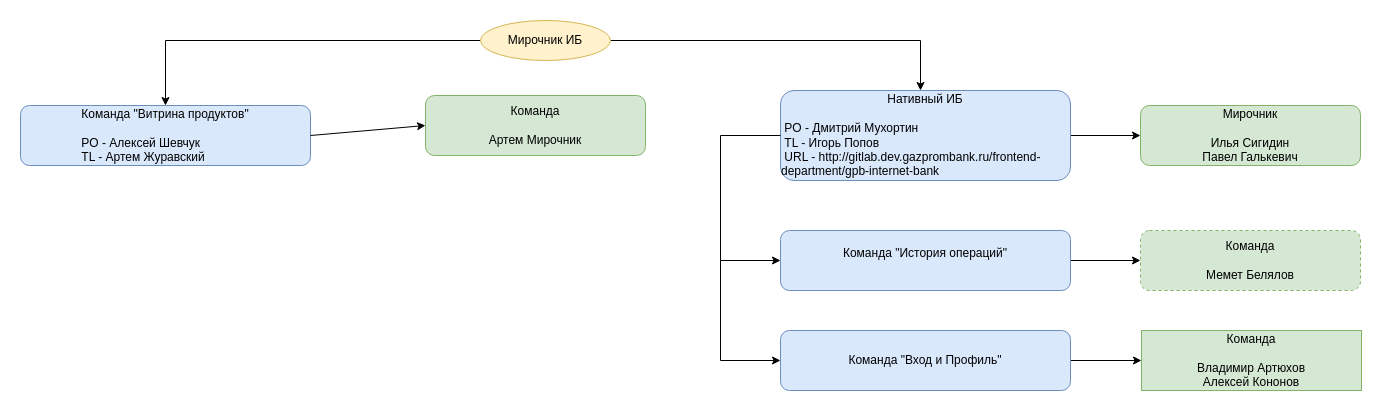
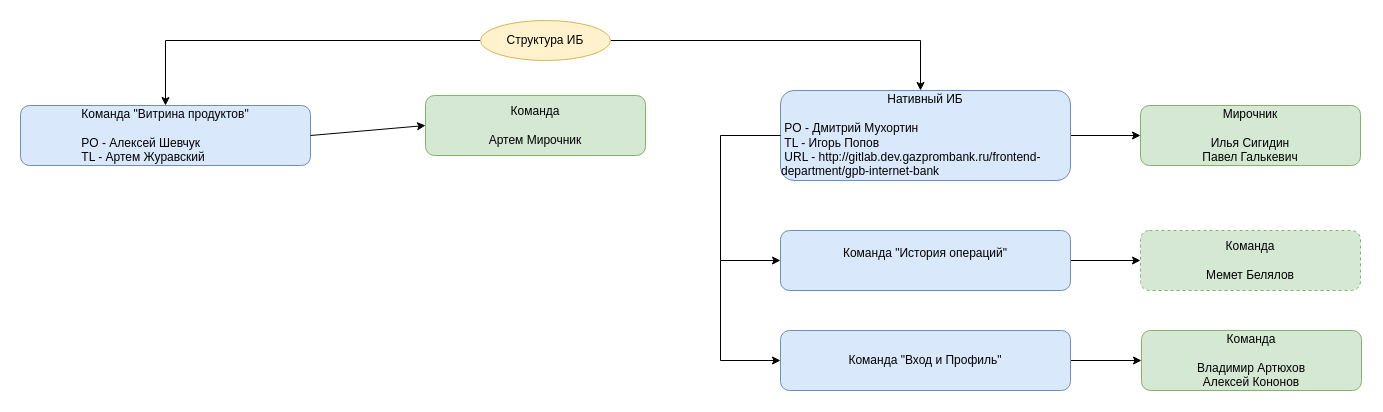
  <mxCell id="0" />
  <mxCell id="1" parent="0" />
  <mxCell id="2" value="" style="edgeStyle=orthogonalEdgeStyle;rounded=0;orthogonalLoop=1;jettySize=auto;html=1;" edge="1" parent="1" source="3" target="5"><mxGeometry relative="1" as="geometry" /></mxCell>
  <mxCell id="3" value="&lt;div style=&quot;&quot;&gt;&lt;span style=&quot;background-color: initial;&quot;&gt;Нативный ИБ&lt;/span&gt;&lt;/div&gt;&lt;div style=&quot;text-align: left;&quot;&gt;&lt;span style=&quot;background-color: initial;&quot;&gt;&lt;br&gt;&lt;/span&gt;&lt;/div&gt;&lt;div style=&quot;text-align: left;&quot;&gt;&lt;span style=&quot;background-color: initial;&quot;&gt;&amp;nbsp;PO - Дмитрий Мухортин&lt;/span&gt;&lt;/div&gt;&lt;div style=&quot;text-align: left;&quot;&gt;&lt;span style=&quot;background-color: initial;&quot;&gt;&amp;nbsp;TL - Игорь Попов&lt;/span&gt;&lt;/div&gt;&lt;div style=&quot;text-align: left;&quot;&gt;&amp;nbsp;URL -&amp;nbsp;http://gitlab.dev.gazprombank.ru/frontend-&amp;nbsp; department/gpb-internet-bank&lt;/div&gt;" style="rounded=1;whiteSpace=wrap;html=1;fillColor=#dae8fc;strokeColor=#6c8ebf;" vertex="1" parent="1"><mxGeometry x="780" y="90" width="290" height="90" as="geometry" /></mxCell>
  <mxCell id="4" value="" style="endArrow=classic;html=1;rounded=0;exitX=1;exitY=0.5;exitDx=0;exitDy=0;" edge="1" parent="1" source="18"><mxGeometry width="50" height="50" relative="1" as="geometry"><mxPoint x="770" y="40" as="sourcePoint" /><mxPoint x="920" y="90" as="targetPoint" /><Array as="points"><mxPoint x="920" y="40" /></Array></mxGeometry></mxCell>
  <mxCell id="5" value="Мирочник&lt;br&gt;&lt;br&gt;Илья Сигидин&lt;br&gt;Павел Галькевич" style="rounded=1;whiteSpace=wrap;html=1;fillColor=#d5e8d4;strokeColor=#82b366;" vertex="1" parent="1"><mxGeometry x="1140" y="105" width="220" height="60" as="geometry" /></mxCell>
  <mxCell id="6" value="" style="edgeStyle=orthogonalEdgeStyle;rounded=0;orthogonalLoop=1;jettySize=auto;html=1;" edge="1" parent="1" source="7" target="8"><mxGeometry relative="1" as="geometry" /></mxCell>
  <mxCell id="7" value="Команда &quot;История операций&quot;&lt;br&gt;&lt;br&gt;" style="rounded=1;whiteSpace=wrap;html=1;fillColor=#dae8fc;strokeColor=#6c8ebf;" vertex="1" parent="1"><mxGeometry x="780" y="230" width="290" height="60" as="geometry" /></mxCell>
  <mxCell id="8" value="Команда&lt;br&gt;&lt;br&gt;Мемет Белялов" style="rounded=1;whiteSpace=wrap;html=1;fillColor=#d5e8d4;strokeColor=#82b366;dashed=1;" vertex="1" parent="1"><mxGeometry x="1140" y="230" width="220" height="60" as="geometry" /></mxCell>
  <mxCell id="9" value="" style="endArrow=classic;html=1;rounded=0;exitX=0;exitY=0.5;exitDx=0;exitDy=0;entryX=0;entryY=0.5;entryDx=0;entryDy=0;" edge="1" parent="1" source="3" target="7"><mxGeometry width="50" height="50" relative="1" as="geometry"><mxPoint x="1010" y="270" as="sourcePoint" /><mxPoint x="1060" y="220" as="targetPoint" /><Array as="points"><mxPoint x="720" y="135" /><mxPoint x="720" y="260" /></Array></mxGeometry></mxCell>
  <mxCell id="10" value="" style="edgeStyle=orthogonalEdgeStyle;rounded=0;orthogonalLoop=1;jettySize=auto;html=1;" edge="1" parent="1" source="11" target="12"><mxGeometry relative="1" as="geometry" /></mxCell>
  <mxCell id="11" value="Команда &quot;Вход и Профиль&quot;&lt;br&gt;" style="rounded=1;whiteSpace=wrap;html=1;fillColor=#dae8fc;strokeColor=#6c8ebf;" vertex="1" parent="1"><mxGeometry x="780" y="330" width="290" height="60" as="geometry" /></mxCell>
- <mxCell id="12" value="Команда&lt;br&gt;&lt;br&gt;Владимир Артюхов&lt;br&gt;Алексей Кононов" style="whiteSpace=wrap;html=1;fillColor=#d5e8d4;strokeColor=#82b366;rounded=0;" vertex="1" parent="1"><mxGeometry x="1141" y="330" width="220" height="60" as="geometry" /></mxCell>
+ <mxCell id="12" value="Команда&lt;br&gt;&lt;br&gt;Владимир Артюхов&lt;br&gt;Алексей Кононов" style="rounded=1;whiteSpace=wrap;html=1;fillColor=#d5e8d4;strokeColor=#82b366;" vertex="1" parent="1"><mxGeometry x="1141" y="330" width="220" height="60" as="geometry" /></mxCell>
  <mxCell id="13" value="" style="endArrow=classic;html=1;rounded=0;entryX=0;entryY=0.5;entryDx=0;entryDy=0;" edge="1" parent="1" target="11"><mxGeometry width="50" height="50" relative="1" as="geometry"><mxPoint x="720" y="260" as="sourcePoint" /><mxPoint x="990" y="240" as="targetPoint" /><Array as="points"><mxPoint x="720" y="360" /></Array></mxGeometry></mxCell>
  <mxCell id="14" value="Команда &quot;Витрина продуктов&quot;&lt;br&gt;&lt;div style=&quot;&quot;&gt;&lt;br&gt;&lt;/div&gt;&lt;div style=&quot;text-align: left;&quot;&gt;&lt;span style=&quot;background-color: initial;&quot;&gt;PO - Алексей Шевчук&lt;/span&gt;&lt;/div&gt;&lt;div style=&quot;text-align: left;&quot;&gt;&lt;span style=&quot;background-color: initial;&quot;&gt;TL - Артем Журавский&lt;/span&gt;&lt;/div&gt;" style="rounded=1;whiteSpace=wrap;html=1;fillColor=#dae8fc;strokeColor=#6c8ebf;" vertex="1" parent="1"><mxGeometry x="20" y="105" width="290" height="60" as="geometry" /></mxCell>
  <mxCell id="15" value="Команда&lt;br&gt;&lt;br&gt;Артем Мирочник" style="rounded=1;whiteSpace=wrap;html=1;fillColor=#d5e8d4;strokeColor=#82b366;" vertex="1" parent="1"><mxGeometry x="425" y="95" width="220" height="60" as="geometry" /></mxCell>
  <mxCell id="16" value="" style="endArrow=classic;html=1;rounded=0;exitX=1;exitY=0.5;exitDx=0;exitDy=0;entryX=0;entryY=0.5;entryDx=0;entryDy=0;" edge="1" parent="1" source="14" target="15"><mxGeometry width="50" height="50" relative="1" as="geometry"><mxPoint x="390" y="230" as="sourcePoint" /><mxPoint x="440" y="180" as="targetPoint" /></mxGeometry></mxCell>
  <mxCell id="17" value="" style="edgeStyle=orthogonalEdgeStyle;rounded=0;orthogonalLoop=1;jettySize=auto;html=1;entryX=0.5;entryY=0;entryDx=0;entryDy=0;" edge="1" parent="1" source="18" target="14"><mxGeometry relative="1" as="geometry"><mxPoint x="160" y="100" as="targetPoint" /></mxGeometry></mxCell>
- <mxCell id="18" value="Мирочник ИБ" style="ellipse;whiteSpace=wrap;html=1;fillColor=#fff2cc;strokeColor=#d6b656;" vertex="1" parent="1"><mxGeometry x="480" y="20" width="130" height="40" as="geometry" /></mxCell>
+ <mxCell id="18" value="Структура ИБ" style="ellipse;whiteSpace=wrap;html=1;fillColor=#fff2cc;strokeColor=#d6b656;" vertex="1" parent="1"><mxGeometry x="480" y="20" width="130" height="40" as="geometry" /></mxCell>
